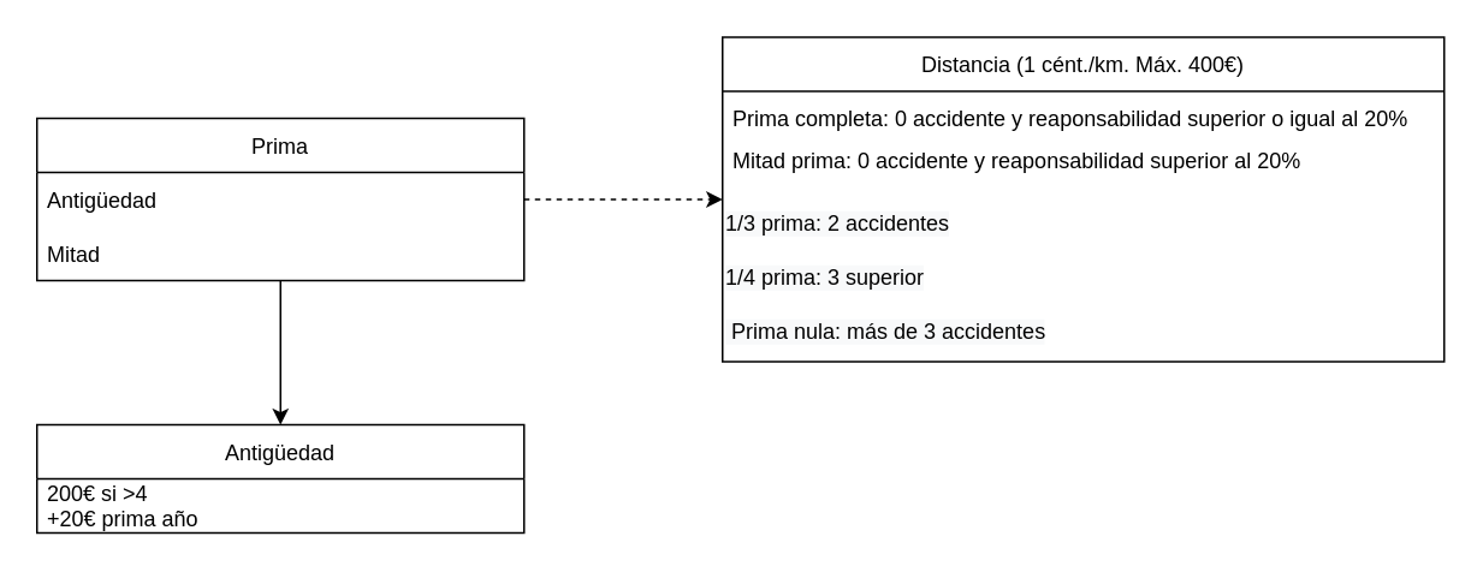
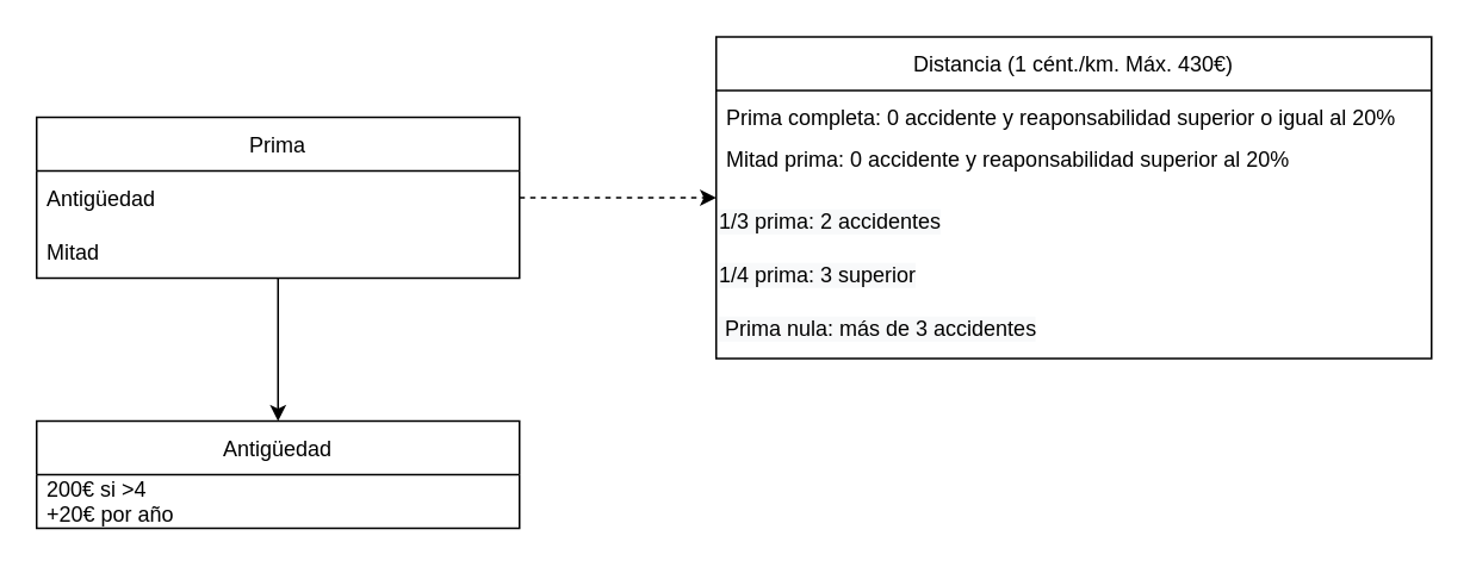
  <mxCell id="0" />
  <mxCell id="1" parent="0" />
  <mxCell id="2" value="" style="edgeStyle=none;html=1;dashed=1;" edge="1" parent="1" source="4" target="7"><mxGeometry relative="1" as="geometry" /></mxCell>
  <mxCell id="3" value="" style="edgeStyle=none;html=1;fontSize=11;" edge="1" parent="1" source="4" target="13"><mxGeometry relative="1" as="geometry" /></mxCell>
  <mxCell id="4" value="Prima" style="swimlane;fontStyle=0;childLayout=stackLayout;horizontal=1;startSize=30;horizontalStack=0;resizeParent=1;resizeParentMax=0;resizeLast=0;collapsible=1;marginBottom=0;" vertex="1" parent="1"><mxGeometry x="20" y="65" width="270" height="90" as="geometry" /></mxCell>
  <mxCell id="5" value="Antigüedad" style="text;strokeColor=none;fillColor=none;align=left;verticalAlign=middle;spacingLeft=4;spacingRight=4;overflow=hidden;points=[[0,0.5],[1,0.5]];portConstraint=eastwest;rotatable=0;" vertex="1" parent="4"><mxGeometry y="30" width="270" height="30" as="geometry" /></mxCell>
  <mxCell id="6" value="Mitad" style="text;strokeColor=none;fillColor=none;align=left;verticalAlign=middle;spacingLeft=4;spacingRight=4;overflow=hidden;points=[[0,0.5],[1,0.5]];portConstraint=eastwest;rotatable=0;" vertex="1" parent="4"><mxGeometry y="60" width="270" height="30" as="geometry" /></mxCell>
- <mxCell id="7" value="Distancia (1 cént./km. Máx. 400€)" style="swimlane;fontStyle=0;childLayout=stackLayout;horizontal=1;startSize=30;horizontalStack=0;resizeParent=1;resizeParentMax=0;resizeLast=0;collapsible=1;marginBottom=0;" vertex="1" parent="1"><mxGeometry x="400" y="20" width="400" height="180" as="geometry" /></mxCell>
+ <mxCell id="7" value="Distancia (1 cént./km. Máx. 430€)" style="swimlane;fontStyle=0;childLayout=stackLayout;horizontal=1;startSize=30;horizontalStack=0;resizeParent=1;resizeParentMax=0;resizeLast=0;collapsible=1;marginBottom=0;" vertex="1" parent="1"><mxGeometry x="400" y="20" width="400" height="180" as="geometry" /></mxCell>
  <mxCell id="8" value="Prima completa: 0 accidente y reaponsabilidad superior o igual al 20% " style="text;strokeColor=none;fillColor=none;align=left;verticalAlign=middle;spacingLeft=4;spacingRight=4;overflow=hidden;points=[[0,0.5],[1,0.5]];portConstraint=eastwest;rotatable=0;" vertex="1" parent="7"><mxGeometry y="30" width="400" height="30" as="geometry" /></mxCell>
  <mxCell id="9" value="Mitad prima: 0 accidente y reaponsabilidad superior al 20%&#10; " style="text;strokeColor=none;fillColor=none;align=left;verticalAlign=middle;spacingLeft=4;spacingRight=4;overflow=hidden;points=[[0,0.5],[1,0.5]];portConstraint=eastwest;rotatable=0;" vertex="1" parent="7"><mxGeometry y="60" width="400" height="30" as="geometry" /></mxCell>
  <mxCell id="10" value="&lt;span style=&quot;color: rgb(0 , 0 , 0) ; font-family: &amp;#34;helvetica&amp;#34; ; font-size: 12px ; font-style: normal ; font-weight: 400 ; letter-spacing: normal ; text-align: left ; text-indent: 0px ; text-transform: none ; word-spacing: 0px ; background-color: rgb(248 , 249 , 250) ; display: inline ; float: none&quot;&gt;1/3 prima: 2 accidentes&lt;/span&gt;" style="text;whiteSpace=wrap;html=1;fontSize=11;" vertex="1" parent="7"><mxGeometry y="90" width="400" height="30" as="geometry" /></mxCell>
  <mxCell id="11" value="&lt;span style=&quot;color: rgb(0 , 0 , 0) ; font-family: &amp;#34;helvetica&amp;#34; ; font-size: 12px ; font-style: normal ; font-weight: 400 ; letter-spacing: normal ; text-align: left ; text-indent: 0px ; text-transform: none ; word-spacing: 0px ; background-color: rgb(248 , 249 , 250) ; display: inline ; float: none&quot;&gt;1/4 prima: 3 superior&lt;/span&gt;" style="text;whiteSpace=wrap;html=1;fontSize=11;" vertex="1" parent="7"><mxGeometry y="120" width="400" height="30" as="geometry" /></mxCell>
  <mxCell id="12" value="&lt;span style=&quot;color: rgb(0 , 0 , 0) ; font-family: &amp;#34;helvetica&amp;#34; ; font-size: 12px ; font-style: normal ; font-weight: 400 ; letter-spacing: normal ; text-align: left ; text-indent: 0px ; text-transform: none ; word-spacing: 0px ; background-color: rgb(248 , 249 , 250) ; display: inline ; float: none&quot;&gt;&amp;nbsp;Prima nula: más de 3 accidentes&lt;/span&gt;" style="text;whiteSpace=wrap;html=1;fontSize=11;" vertex="1" parent="7"><mxGeometry y="150" width="400" height="30" as="geometry" /></mxCell>
  <mxCell id="13" value="Antigüedad" style="swimlane;fontStyle=0;childLayout=stackLayout;horizontal=1;startSize=30;horizontalStack=0;resizeParent=1;resizeParentMax=0;resizeLast=0;collapsible=1;marginBottom=0;" vertex="1" parent="1"><mxGeometry x="20" y="235" width="270" height="60" as="geometry" /></mxCell>
- <mxCell id="14" value="200€ si &gt;4&#10;+20€ prima año" style="text;strokeColor=none;fillColor=none;align=left;verticalAlign=middle;spacingLeft=4;spacingRight=4;overflow=hidden;points=[[0,0.5],[1,0.5]];portConstraint=eastwest;rotatable=0;" vertex="1" parent="13"><mxGeometry y="30" width="270" height="30" as="geometry" /></mxCell>
+ <mxCell id="14" value="200€ si &gt;4&#10;+20€ por año" style="text;strokeColor=none;fillColor=none;align=left;verticalAlign=middle;spacingLeft=4;spacingRight=4;overflow=hidden;points=[[0,0.5],[1,0.5]];portConstraint=eastwest;rotatable=0;" vertex="1" parent="13"><mxGeometry y="30" width="270" height="30" as="geometry" /></mxCell>
